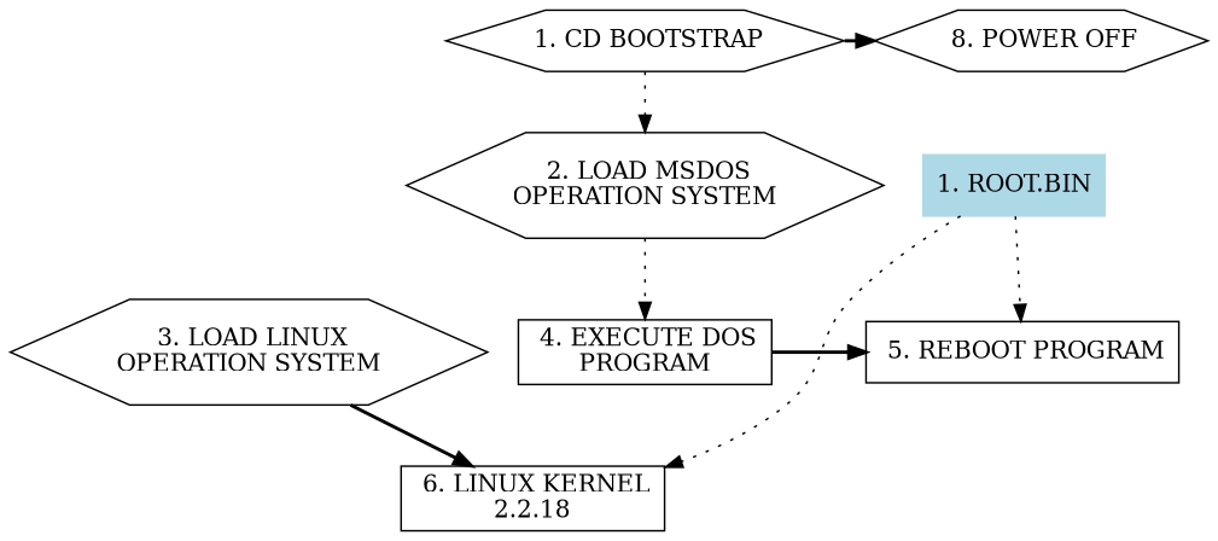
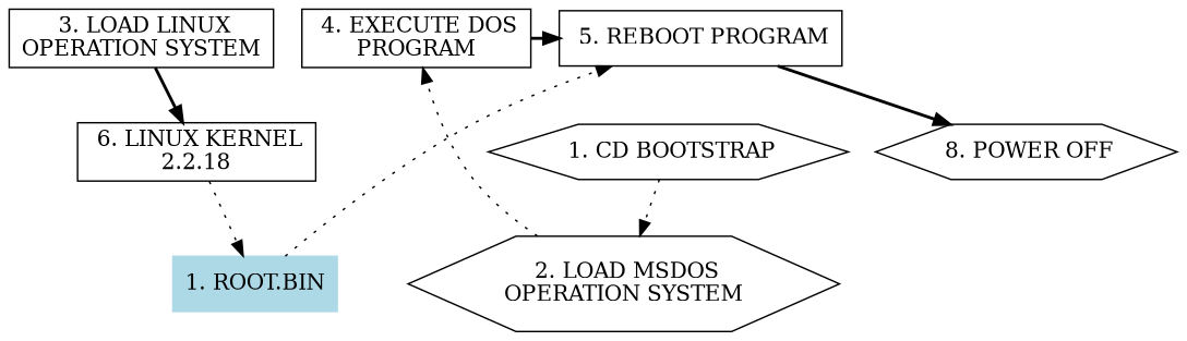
  digraph {
    node [shape=hexagon]
    edge [style=dotted]
-   n1 [label=" 3. LOAD LINUX\nOPERATION SYSTEM"]
+   n1 [label=" 3. LOAD LINUX\nOPERATION SYSTEM" shape=box]
    n2 [label=" 4. EXECUTE DOS\nPROGRAM" shape=box]
    n3 [label=" 5. REBOOT PROGRAM" shape=box]
    n4 [label=" 1. CD BOOTSTRAP"]
    n5 [label=" 8. POWER OFF"]
    n6 [label=" 6. LINUX KERNEL\n2.2.18" shape=box]
    n7 [label=" 2. LOAD MSDOS\nOPERATION SYSTEM"]
    n8 [color=lightblue label="1. ROOT.BIN" shape=box style=filled]
    subgraph sub_1 {
      rank=same
      n1
      n2
      n3
    }
    subgraph sub_2 {
      rank=same
      n4
      n5
    }
    n1 -> n6 [style=bold]
    n2 -> n3 [style=bold]
-   n4 -> n5 [style=bold]
+   n3 -> n5 [style=bold]
    n4 -> n7
-   n8 -> n6
+   n6 -> n8
    n7 -> n2
    n8 -> n3
  }
